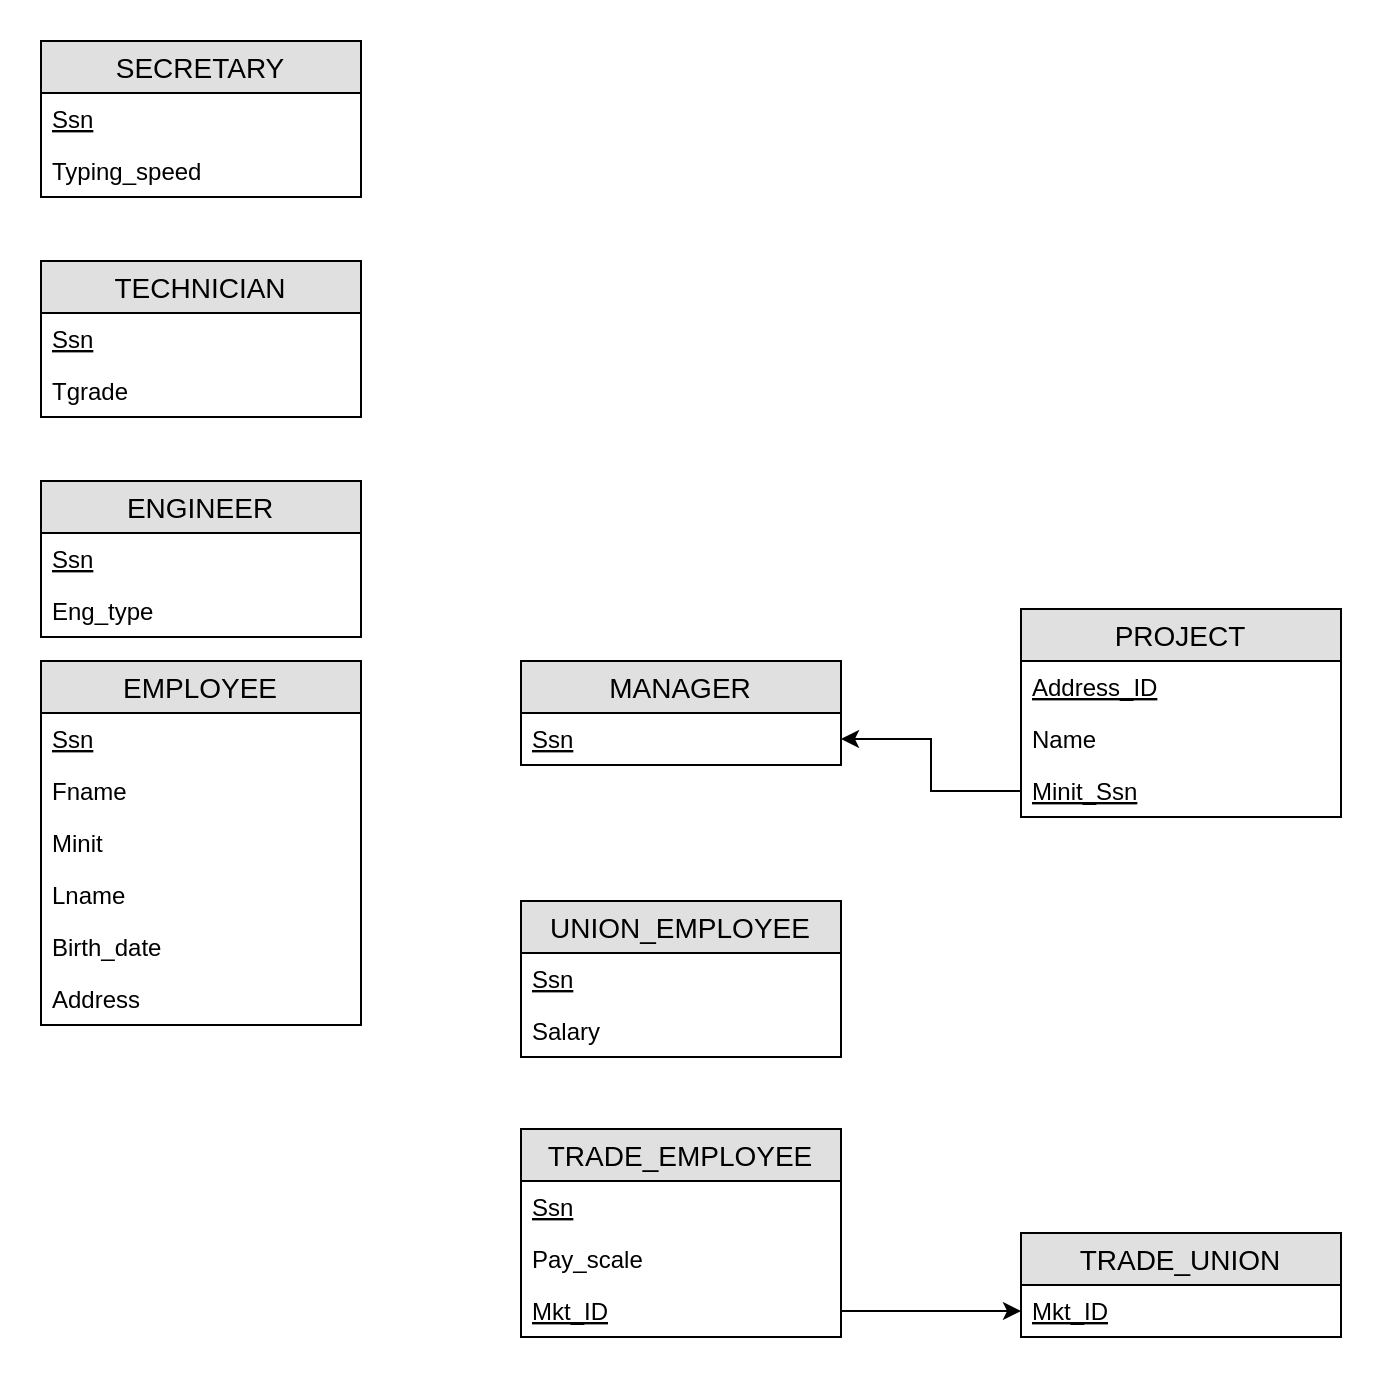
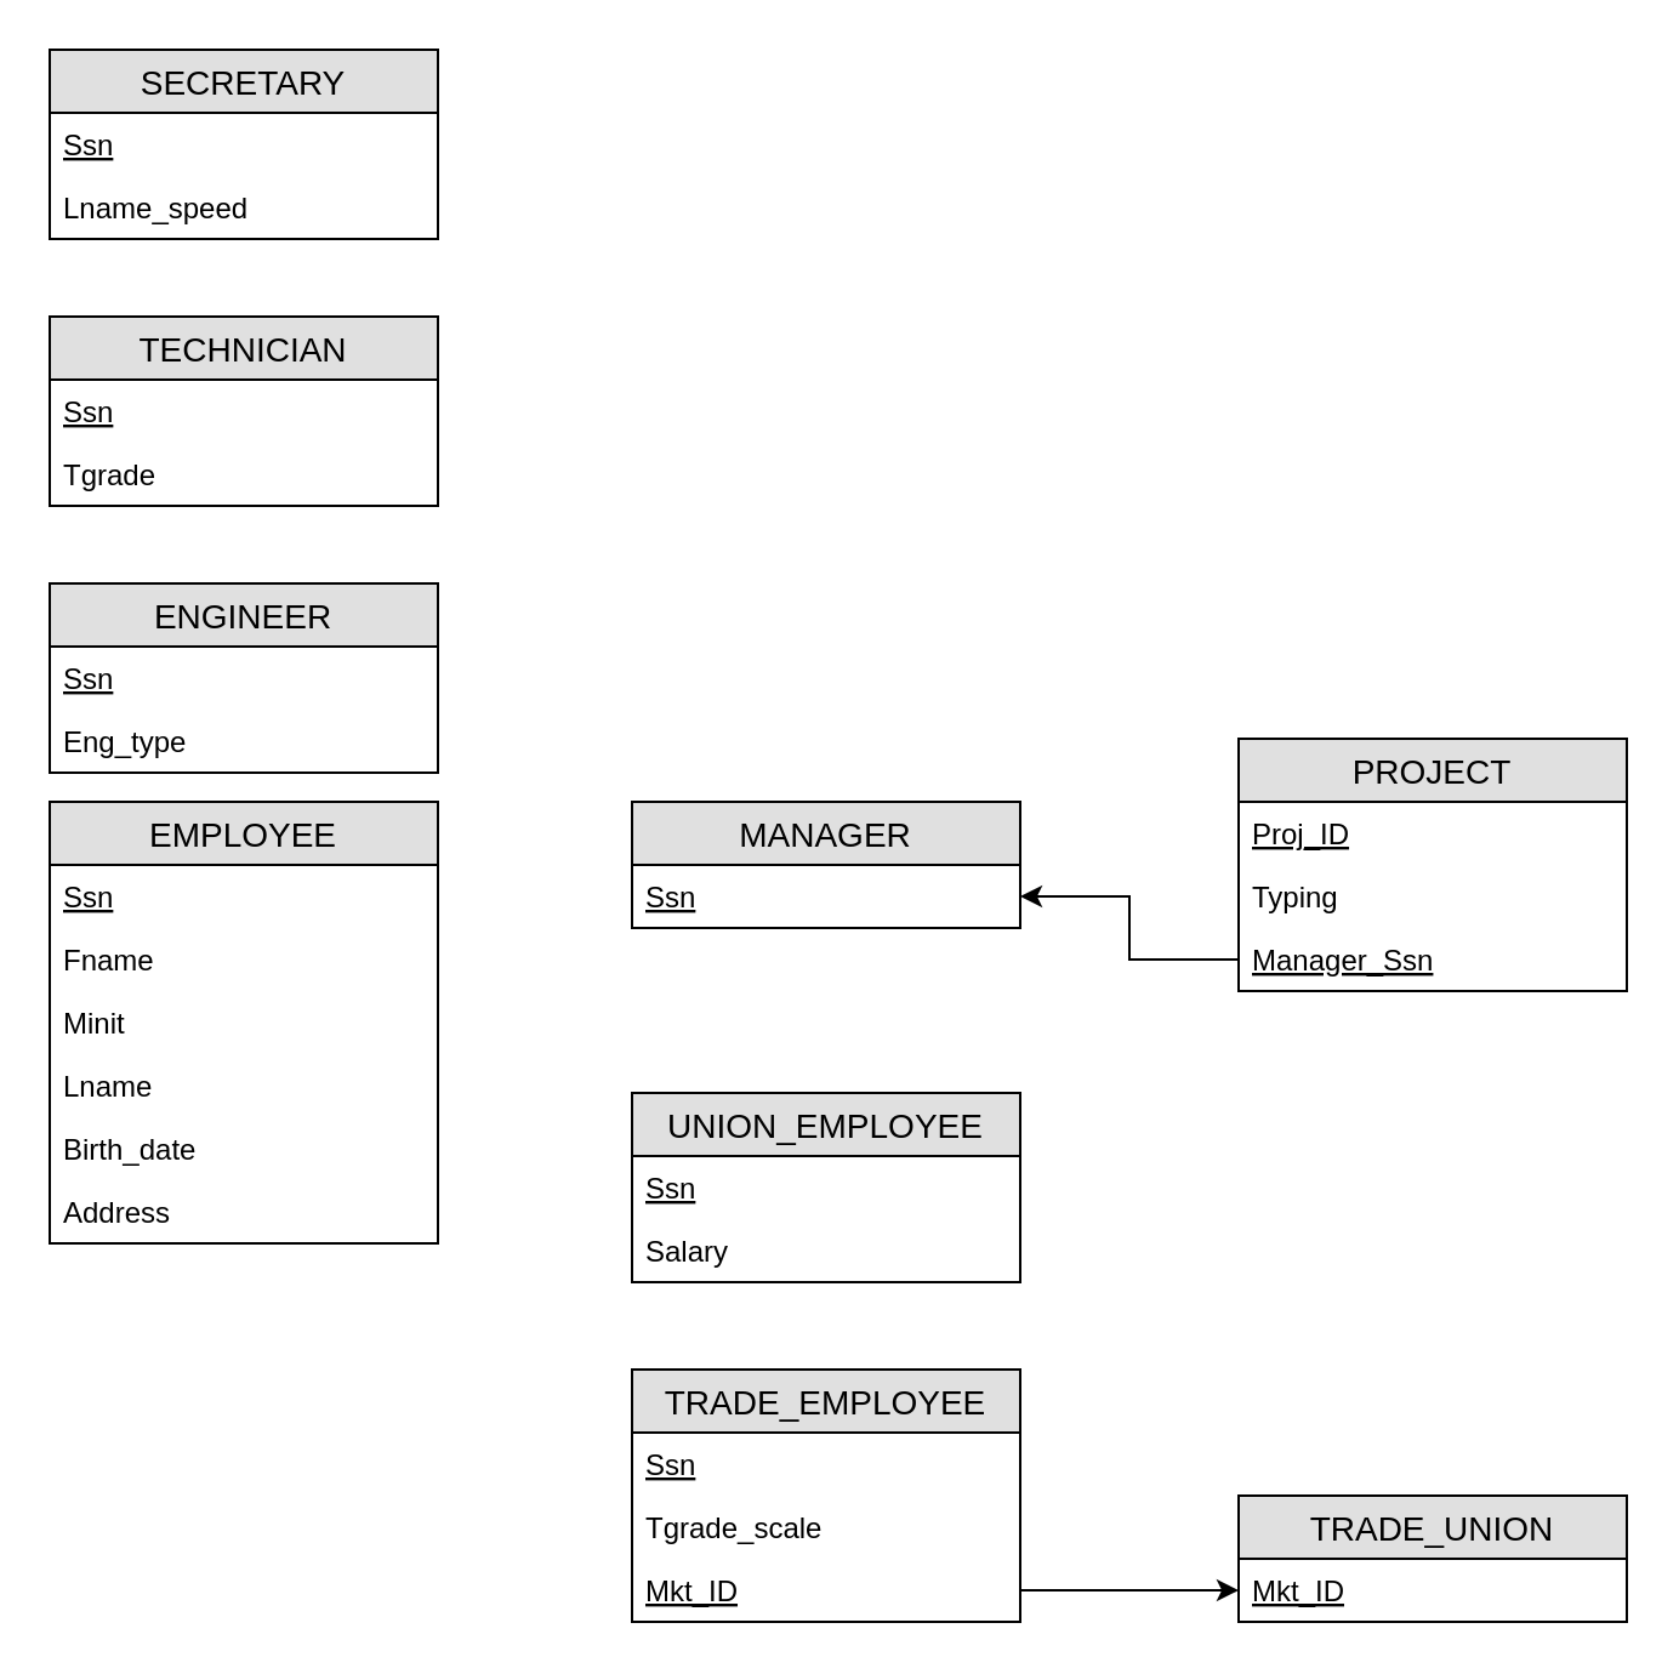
  <mxCell id="0" />
  <mxCell id="1" parent="0" />
  <mxCell id="2" value="EMPLOYEE" style="swimlane;fontStyle=0;childLayout=stackLayout;horizontal=1;startSize=26;fillColor=#e0e0e0;horizontalStack=0;resizeParent=1;resizeParentMax=0;resizeLast=0;collapsible=1;marginBottom=0;swimlaneFillColor=#ffffff;align=center;fontSize=14;" vertex="1" parent="1"><mxGeometry x="20" y="330" width="160" height="182" as="geometry" /></mxCell>
  <mxCell id="3" value="Ssn" style="text;strokeColor=none;fillColor=none;spacingLeft=4;spacingRight=4;overflow=hidden;rotatable=0;points=[[0,0.5],[1,0.5]];portConstraint=eastwest;fontSize=12;fontStyle=4" vertex="1" parent="2"><mxGeometry y="26" width="160" height="26" as="geometry" /></mxCell>
  <mxCell id="4" value="Fname" style="text;strokeColor=none;fillColor=none;spacingLeft=4;spacingRight=4;overflow=hidden;rotatable=0;points=[[0,0.5],[1,0.5]];portConstraint=eastwest;fontSize=12;" vertex="1" parent="2"><mxGeometry y="52" width="160" height="26" as="geometry" /></mxCell>
  <mxCell id="5" value="Minit" style="text;strokeColor=none;fillColor=none;spacingLeft=4;spacingRight=4;overflow=hidden;rotatable=0;points=[[0,0.5],[1,0.5]];portConstraint=eastwest;fontSize=12;" vertex="1" parent="2"><mxGeometry y="78" width="160" height="26" as="geometry" /></mxCell>
  <mxCell id="6" value="Lname" style="text;strokeColor=none;fillColor=none;spacingLeft=4;spacingRight=4;overflow=hidden;rotatable=0;points=[[0,0.5],[1,0.5]];portConstraint=eastwest;fontSize=12;" vertex="1" parent="2"><mxGeometry y="104" width="160" height="26" as="geometry" /></mxCell>
  <mxCell id="7" value="Birth_date" style="text;strokeColor=none;fillColor=none;spacingLeft=4;spacingRight=4;overflow=hidden;rotatable=0;points=[[0,0.5],[1,0.5]];portConstraint=eastwest;fontSize=12;" vertex="1" parent="2"><mxGeometry y="130" width="160" height="26" as="geometry" /></mxCell>
  <mxCell id="8" value="Address" style="text;strokeColor=none;fillColor=none;spacingLeft=4;spacingRight=4;overflow=hidden;rotatable=0;points=[[0,0.5],[1,0.5]];portConstraint=eastwest;fontSize=12;" vertex="1" parent="2"><mxGeometry y="156" width="160" height="26" as="geometry" /></mxCell>
  <mxCell id="9" value="SECRETARY" style="swimlane;fontStyle=0;childLayout=stackLayout;horizontal=1;startSize=26;fillColor=#e0e0e0;horizontalStack=0;resizeParent=1;resizeParentMax=0;resizeLast=0;collapsible=1;marginBottom=0;swimlaneFillColor=#ffffff;align=center;fontSize=14;" vertex="1" parent="1"><mxGeometry x="20" y="20" width="160" height="78" as="geometry" /></mxCell>
  <mxCell id="10" value="Ssn" style="text;strokeColor=none;fillColor=none;spacingLeft=4;spacingRight=4;overflow=hidden;rotatable=0;points=[[0,0.5],[1,0.5]];portConstraint=eastwest;fontSize=12;fontStyle=4" vertex="1" parent="9"><mxGeometry y="26" width="160" height="26" as="geometry" /></mxCell>
- <mxCell id="11" value="Typing_speed" style="text;strokeColor=none;fillColor=none;spacingLeft=4;spacingRight=4;overflow=hidden;rotatable=0;points=[[0,0.5],[1,0.5]];portConstraint=eastwest;fontSize=12;" vertex="1" parent="9"><mxGeometry y="52" width="160" height="26" as="geometry" /></mxCell>
+ <mxCell id="11" value="Lname_speed" style="text;strokeColor=none;fillColor=none;spacingLeft=4;spacingRight=4;overflow=hidden;rotatable=0;points=[[0,0.5],[1,0.5]];portConstraint=eastwest;fontSize=12;" vertex="1" parent="9"><mxGeometry y="52" width="160" height="26" as="geometry" /></mxCell>
  <mxCell id="12" value="TECHNICIAN" style="swimlane;fontStyle=0;childLayout=stackLayout;horizontal=1;startSize=26;fillColor=#e0e0e0;horizontalStack=0;resizeParent=1;resizeParentMax=0;resizeLast=0;collapsible=1;marginBottom=0;swimlaneFillColor=#ffffff;align=center;fontSize=14;" vertex="1" parent="1"><mxGeometry x="20" y="130" width="160" height="78" as="geometry" /></mxCell>
  <mxCell id="13" value="Ssn" style="text;strokeColor=none;fillColor=none;spacingLeft=4;spacingRight=4;overflow=hidden;rotatable=0;points=[[0,0.5],[1,0.5]];portConstraint=eastwest;fontSize=12;fontStyle=4" vertex="1" parent="12"><mxGeometry y="26" width="160" height="26" as="geometry" /></mxCell>
  <mxCell id="14" value="Tgrade" style="text;strokeColor=none;fillColor=none;spacingLeft=4;spacingRight=4;overflow=hidden;rotatable=0;points=[[0,0.5],[1,0.5]];portConstraint=eastwest;fontSize=12;" vertex="1" parent="12"><mxGeometry y="52" width="160" height="26" as="geometry" /></mxCell>
  <mxCell id="15" value="ENGINEER" style="swimlane;fontStyle=0;childLayout=stackLayout;horizontal=1;startSize=26;fillColor=#e0e0e0;horizontalStack=0;resizeParent=1;resizeParentMax=0;resizeLast=0;collapsible=1;marginBottom=0;swimlaneFillColor=#ffffff;align=center;fontSize=14;" vertex="1" parent="1"><mxGeometry x="20" y="240" width="160" height="78" as="geometry" /></mxCell>
  <mxCell id="16" value="Ssn" style="text;strokeColor=none;fillColor=none;spacingLeft=4;spacingRight=4;overflow=hidden;rotatable=0;points=[[0,0.5],[1,0.5]];portConstraint=eastwest;fontSize=12;fontStyle=4" vertex="1" parent="15"><mxGeometry y="26" width="160" height="26" as="geometry" /></mxCell>
  <mxCell id="17" value="Eng_type" style="text;strokeColor=none;fillColor=none;spacingLeft=4;spacingRight=4;overflow=hidden;rotatable=0;points=[[0,0.5],[1,0.5]];portConstraint=eastwest;fontSize=12;" vertex="1" parent="15"><mxGeometry y="52" width="160" height="26" as="geometry" /></mxCell>
  <mxCell id="18" value="MANAGER" style="swimlane;fontStyle=0;childLayout=stackLayout;horizontal=1;startSize=26;fillColor=#e0e0e0;horizontalStack=0;resizeParent=1;resizeParentMax=0;resizeLast=0;collapsible=1;marginBottom=0;swimlaneFillColor=#ffffff;align=center;fontSize=14;" vertex="1" parent="1"><mxGeometry x="260" y="330" width="160" height="52" as="geometry" /></mxCell>
  <mxCell id="19" value="Ssn" style="text;strokeColor=none;fillColor=none;spacingLeft=4;spacingRight=4;overflow=hidden;rotatable=0;points=[[0,0.5],[1,0.5]];portConstraint=eastwest;fontSize=12;fontStyle=4" vertex="1" parent="18"><mxGeometry y="26" width="160" height="26" as="geometry" /></mxCell>
  <mxCell id="20" value="PROJECT" style="swimlane;fontStyle=0;childLayout=stackLayout;horizontal=1;startSize=26;fillColor=#e0e0e0;horizontalStack=0;resizeParent=1;resizeParentMax=0;resizeLast=0;collapsible=1;marginBottom=0;swimlaneFillColor=#ffffff;align=center;fontSize=14;" vertex="1" parent="1"><mxGeometry x="510" y="304" width="160" height="104" as="geometry" /></mxCell>
- <mxCell id="21" value="Address_ID" style="text;strokeColor=none;fillColor=none;spacingLeft=4;spacingRight=4;overflow=hidden;rotatable=0;points=[[0,0.5],[1,0.5]];portConstraint=eastwest;fontSize=12;fontStyle=4" vertex="1" parent="20"><mxGeometry y="26" width="160" height="26" as="geometry" /></mxCell>
- <mxCell id="22" value="Name" style="text;strokeColor=none;fillColor=none;spacingLeft=4;spacingRight=4;overflow=hidden;rotatable=0;points=[[0,0.5],[1,0.5]];portConstraint=eastwest;fontSize=12;fontStyle=0" vertex="1" parent="20"><mxGeometry y="52" width="160" height="26" as="geometry" /></mxCell>
- <mxCell id="23" value="Minit_Ssn" style="text;strokeColor=none;fillColor=none;spacingLeft=4;spacingRight=4;overflow=hidden;rotatable=0;points=[[0,0.5],[1,0.5]];portConstraint=eastwest;fontSize=12;fontStyle=4" vertex="1" parent="20"><mxGeometry y="78" width="160" height="26" as="geometry" /></mxCell>
+ <mxCell id="21" value="Proj_ID" style="text;strokeColor=none;fillColor=none;spacingLeft=4;spacingRight=4;overflow=hidden;rotatable=0;points=[[0,0.5],[1,0.5]];portConstraint=eastwest;fontSize=12;fontStyle=4" vertex="1" parent="20"><mxGeometry y="26" width="160" height="26" as="geometry" /></mxCell>
+ <mxCell id="22" value="Typing" style="text;strokeColor=none;fillColor=none;spacingLeft=4;spacingRight=4;overflow=hidden;rotatable=0;points=[[0,0.5],[1,0.5]];portConstraint=eastwest;fontSize=12;fontStyle=0" vertex="1" parent="20"><mxGeometry y="52" width="160" height="26" as="geometry" /></mxCell>
+ <mxCell id="23" value="Manager_Ssn" style="text;strokeColor=none;fillColor=none;spacingLeft=4;spacingRight=4;overflow=hidden;rotatable=0;points=[[0,0.5],[1,0.5]];portConstraint=eastwest;fontSize=12;fontStyle=4" vertex="1" parent="20"><mxGeometry y="78" width="160" height="26" as="geometry" /></mxCell>
  <mxCell id="24" value="UNION_EMPLOYEE" style="swimlane;fontStyle=0;childLayout=stackLayout;horizontal=1;startSize=26;fillColor=#e0e0e0;horizontalStack=0;resizeParent=1;resizeParentMax=0;resizeLast=0;collapsible=1;marginBottom=0;swimlaneFillColor=#ffffff;align=center;fontSize=14;" vertex="1" parent="1"><mxGeometry x="260" y="450" width="160" height="78" as="geometry" /></mxCell>
  <mxCell id="25" value="Ssn" style="text;strokeColor=none;fillColor=none;spacingLeft=4;spacingRight=4;overflow=hidden;rotatable=0;points=[[0,0.5],[1,0.5]];portConstraint=eastwest;fontSize=12;fontStyle=4" vertex="1" parent="24"><mxGeometry y="26" width="160" height="26" as="geometry" /></mxCell>
  <mxCell id="26" value="Salary" style="text;strokeColor=none;fillColor=none;spacingLeft=4;spacingRight=4;overflow=hidden;rotatable=0;points=[[0,0.5],[1,0.5]];portConstraint=eastwest;fontSize=12;fontStyle=0" vertex="1" parent="24"><mxGeometry y="52" width="160" height="26" as="geometry" /></mxCell>
  <mxCell id="27" value="TRADE_EMPLOYEE" style="swimlane;fontStyle=0;childLayout=stackLayout;horizontal=1;startSize=26;fillColor=#e0e0e0;horizontalStack=0;resizeParent=1;resizeParentMax=0;resizeLast=0;collapsible=1;marginBottom=0;swimlaneFillColor=#ffffff;align=center;fontSize=14;" vertex="1" parent="1"><mxGeometry x="260" y="564" width="160" height="104" as="geometry" /></mxCell>
  <mxCell id="28" value="Ssn" style="text;strokeColor=none;fillColor=none;spacingLeft=4;spacingRight=4;overflow=hidden;rotatable=0;points=[[0,0.5],[1,0.5]];portConstraint=eastwest;fontSize=12;fontStyle=4" vertex="1" parent="27"><mxGeometry y="26" width="160" height="26" as="geometry" /></mxCell>
- <mxCell id="29" value="Pay_scale" style="text;strokeColor=none;fillColor=none;spacingLeft=4;spacingRight=4;overflow=hidden;rotatable=0;points=[[0,0.5],[1,0.5]];portConstraint=eastwest;fontSize=12;fontStyle=0" vertex="1" parent="27"><mxGeometry y="52" width="160" height="26" as="geometry" /></mxCell>
+ <mxCell id="29" value="Tgrade_scale" style="text;strokeColor=none;fillColor=none;spacingLeft=4;spacingRight=4;overflow=hidden;rotatable=0;points=[[0,0.5],[1,0.5]];portConstraint=eastwest;fontSize=12;fontStyle=0" vertex="1" parent="27"><mxGeometry y="52" width="160" height="26" as="geometry" /></mxCell>
  <mxCell id="30" value="Mkt_ID" style="text;strokeColor=none;fillColor=none;spacingLeft=4;spacingRight=4;overflow=hidden;rotatable=0;points=[[0,0.5],[1,0.5]];portConstraint=eastwest;fontSize=12;fontStyle=4" vertex="1" parent="27"><mxGeometry y="78" width="160" height="26" as="geometry" /></mxCell>
  <mxCell id="31" value="TRADE_UNION" style="swimlane;fontStyle=0;childLayout=stackLayout;horizontal=1;startSize=26;fillColor=#e0e0e0;horizontalStack=0;resizeParent=1;resizeParentMax=0;resizeLast=0;collapsible=1;marginBottom=0;swimlaneFillColor=#ffffff;align=center;fontSize=14;" vertex="1" parent="1"><mxGeometry x="510" y="616" width="160" height="52" as="geometry" /></mxCell>
  <mxCell id="32" value="Mkt_ID" style="text;strokeColor=none;fillColor=none;spacingLeft=4;spacingRight=4;overflow=hidden;rotatable=0;points=[[0,0.5],[1,0.5]];portConstraint=eastwest;fontSize=12;fontStyle=4" vertex="1" parent="31"><mxGeometry y="26" width="160" height="26" as="geometry" /></mxCell>
  <mxCell id="33" style="edgeStyle=orthogonalEdgeStyle;rounded=0;orthogonalLoop=1;jettySize=auto;html=1;exitX=1;exitY=0.5;exitDx=0;exitDy=0;" edge="1" parent="1" source="30" target="32"><mxGeometry relative="1" as="geometry" /></mxCell>
  <mxCell id="34" style="edgeStyle=orthogonalEdgeStyle;rounded=0;orthogonalLoop=1;jettySize=auto;html=1;exitX=0;exitY=0.5;exitDx=0;exitDy=0;" edge="1" parent="1" source="23" target="19"><mxGeometry relative="1" as="geometry" /></mxCell>
